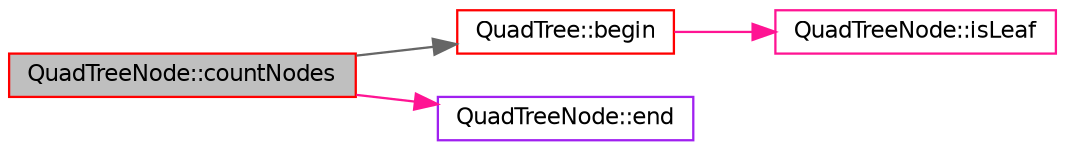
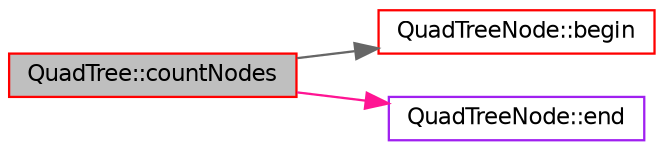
  digraph {
    rankdir=LR
    node [color=red fillcolor=white fontname=Helvetica fontsize=10 shape=record style=filled]
    edge [color=deeppink fontname=Helvetica fontsize=10 labelfontname=Helvetica labelfontsize=10 style=solid]
-   n1 [fillcolor=grey75 fontcolor=black height=0.2 label="QuadTreeNode::countNodes" width=0.4]
-   n2 [height=0.2 label="QuadTree::begin" width=0.4]
+   n1 [fillcolor=grey75 fontcolor=black height=0.2 label="QuadTree::countNodes" width=0.4]
+   n2 [height=0.2 label="QuadTreeNode::begin" width=0.4]
    n3 [color=purple height=0.2 label="QuadTreeNode::end" width=0.4]
-   n4 [color=deeppink height=0.2 label="QuadTreeNode::isLeaf" width=0.4]
    n1 -> n2 [color=gray40]
    n1 -> n3
-   n2 -> n4
  }
